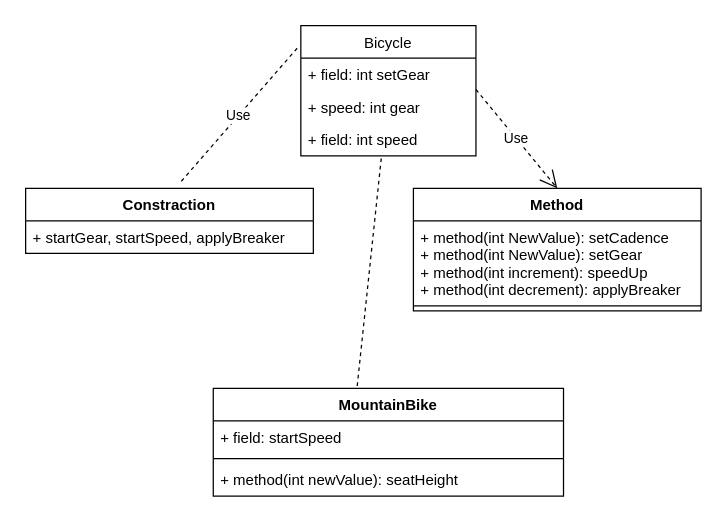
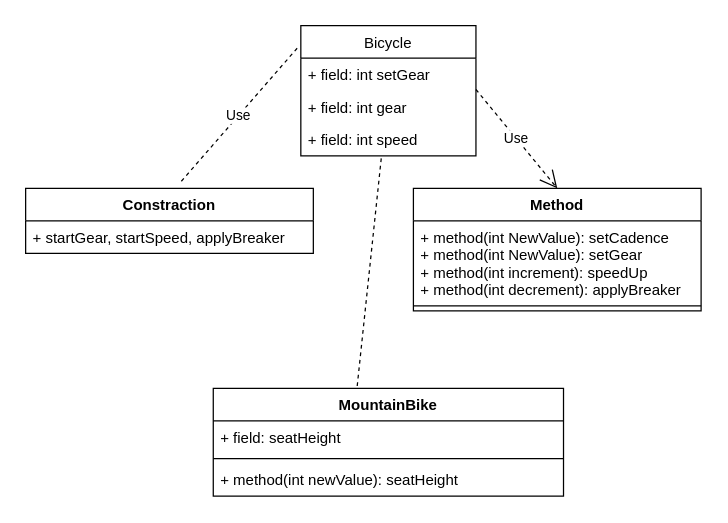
  <mxCell id="0" />
  <mxCell id="1" parent="0" />
  <mxCell id="2" value="Bicycle" style="swimlane;fontStyle=0;childLayout=stackLayout;horizontal=1;startSize=26;fillColor=none;horizontalStack=0;resizeParent=1;resizeParentMax=0;resizeLast=0;collapsible=1;marginBottom=0;" vertex="1" parent="1"><mxGeometry x="240" y="20" width="140" height="104" as="geometry" /></mxCell>
  <mxCell id="3" value="+ field: int setGear" style="text;strokeColor=none;fillColor=none;align=left;verticalAlign=top;spacingLeft=4;spacingRight=4;overflow=hidden;rotatable=0;points=[[0,0.5],[1,0.5]];portConstraint=eastwest;" vertex="1" parent="2"><mxGeometry y="26" width="140" height="26" as="geometry" /></mxCell>
- <mxCell id="4" value="+ speed: int gear" style="text;strokeColor=none;fillColor=none;align=left;verticalAlign=top;spacingLeft=4;spacingRight=4;overflow=hidden;rotatable=0;points=[[0,0.5],[1,0.5]];portConstraint=eastwest;" vertex="1" parent="2"><mxGeometry y="52" width="140" height="26" as="geometry" /></mxCell>
+ <mxCell id="4" value="+ field: int gear" style="text;strokeColor=none;fillColor=none;align=left;verticalAlign=top;spacingLeft=4;spacingRight=4;overflow=hidden;rotatable=0;points=[[0,0.5],[1,0.5]];portConstraint=eastwest;" vertex="1" parent="2"><mxGeometry y="52" width="140" height="26" as="geometry" /></mxCell>
  <mxCell id="5" value="+ field: int speed" style="text;strokeColor=none;fillColor=none;align=left;verticalAlign=top;spacingLeft=4;spacingRight=4;overflow=hidden;rotatable=0;points=[[0,0.5],[1,0.5]];portConstraint=eastwest;" vertex="1" parent="2"><mxGeometry y="78" width="140" height="26" as="geometry" /></mxCell>
  <mxCell id="6" value="Constraction" style="swimlane;fontStyle=1;align=center;verticalAlign=top;childLayout=stackLayout;horizontal=1;startSize=26;horizontalStack=0;resizeParent=1;resizeParentMax=0;resizeLast=0;collapsible=1;marginBottom=0;" vertex="1" parent="1"><mxGeometry x="20" y="150" width="230" height="52" as="geometry" /></mxCell>
  <mxCell id="7" value="+ startGear, startSpeed, applyBreaker" style="text;strokeColor=none;fillColor=none;align=left;verticalAlign=top;spacingLeft=4;spacingRight=4;overflow=hidden;rotatable=0;points=[[0,0.5],[1,0.5]];portConstraint=eastwest;" vertex="1" parent="6"><mxGeometry y="26" width="230" height="26" as="geometry" /></mxCell>
  <mxCell id="8" value="Method" style="swimlane;fontStyle=1;align=center;verticalAlign=top;childLayout=stackLayout;horizontal=1;startSize=26;horizontalStack=0;resizeParent=1;resizeParentMax=0;resizeLast=0;collapsible=1;marginBottom=0;" vertex="1" parent="1"><mxGeometry x="330" y="150" width="230" height="98" as="geometry" /></mxCell>
  <mxCell id="9" value="+ method(int NewValue): setCadence&#10;+ method(int NewValue): setGear&#10;+ method(int increment): speedUp&#10;+ method(int decrement): applyBreaker" style="text;strokeColor=none;fillColor=none;align=left;verticalAlign=top;spacingLeft=4;spacingRight=4;overflow=hidden;rotatable=0;points=[[0,0.5],[1,0.5]];portConstraint=eastwest;" vertex="1" parent="8"><mxGeometry y="26" width="230" height="64" as="geometry" /></mxCell>
  <mxCell id="10" value="" style="line;strokeWidth=1;fillColor=none;align=left;verticalAlign=middle;spacingTop=-1;spacingLeft=3;spacingRight=3;rotatable=0;labelPosition=right;points=[];portConstraint=eastwest;" vertex="1" parent="8"><mxGeometry y="90" width="230" height="8" as="geometry" /></mxCell>
  <mxCell id="11" value="MountainBike" style="swimlane;fontStyle=1;align=center;verticalAlign=top;childLayout=stackLayout;horizontal=1;startSize=26;horizontalStack=0;resizeParent=1;resizeParentMax=0;resizeLast=0;collapsible=1;marginBottom=0;" vertex="1" parent="1"><mxGeometry x="170" y="310" width="280" height="86" as="geometry" /></mxCell>
- <mxCell id="12" value="+ field: startSpeed" style="text;strokeColor=none;fillColor=none;align=left;verticalAlign=top;spacingLeft=4;spacingRight=4;overflow=hidden;rotatable=0;points=[[0,0.5],[1,0.5]];portConstraint=eastwest;" vertex="1" parent="11"><mxGeometry y="26" width="280" height="26" as="geometry" /></mxCell>
+ <mxCell id="12" value="+ field: seatHeight" style="text;strokeColor=none;fillColor=none;align=left;verticalAlign=top;spacingLeft=4;spacingRight=4;overflow=hidden;rotatable=0;points=[[0,0.5],[1,0.5]];portConstraint=eastwest;" vertex="1" parent="11"><mxGeometry y="26" width="280" height="26" as="geometry" /></mxCell>
  <mxCell id="13" value="" style="line;strokeWidth=1;fillColor=none;align=left;verticalAlign=middle;spacingTop=-1;spacingLeft=3;spacingRight=3;rotatable=0;labelPosition=right;points=[];portConstraint=eastwest;" vertex="1" parent="11"><mxGeometry y="52" width="280" height="8" as="geometry" /></mxCell>
  <mxCell id="14" value="+ method(int newValue): seatHeight" style="text;strokeColor=none;fillColor=none;align=left;verticalAlign=top;spacingLeft=4;spacingRight=4;overflow=hidden;rotatable=0;points=[[0,0.5],[1,0.5]];portConstraint=eastwest;" vertex="1" parent="11"><mxGeometry y="60" width="280" height="26" as="geometry" /></mxCell>
  <mxCell id="15" value="" style="endArrow=none;dashed=1;endFill=0;endSize=12;html=1;exitX=0.411;exitY=-0.023;exitDx=0;exitDy=0;exitPerimeter=0;" edge="1" parent="1" source="11" target="2"><mxGeometry width="160" relative="1" as="geometry"><mxPoint x="200" y="290" as="sourcePoint" /><mxPoint x="360" y="290" as="targetPoint" /><Array as="points" /></mxGeometry></mxCell>
  <mxCell id="16" value="Use" style="endArrow=none;endSize=12;dashed=1;html=1;entryX=0.535;entryY=-0.077;entryDx=0;entryDy=0;entryPerimeter=0;exitX=-0.021;exitY=0.173;exitDx=0;exitDy=0;exitPerimeter=0;" edge="1" parent="1" source="2" target="6"><mxGeometry width="160" relative="1" as="geometry"><mxPoint x="80" y="80" as="sourcePoint" /><mxPoint x="240" y="80" as="targetPoint" /></mxGeometry></mxCell>
  <mxCell id="17" value="Use" style="endArrow=open;endSize=12;dashed=1;html=1;entryX=0.5;entryY=0;entryDx=0;entryDy=0;" edge="1" parent="1" target="8"><mxGeometry width="160" relative="1" as="geometry"><mxPoint x="380" y="71" as="sourcePoint" /><mxPoint x="540" y="71" as="targetPoint" /></mxGeometry></mxCell>
